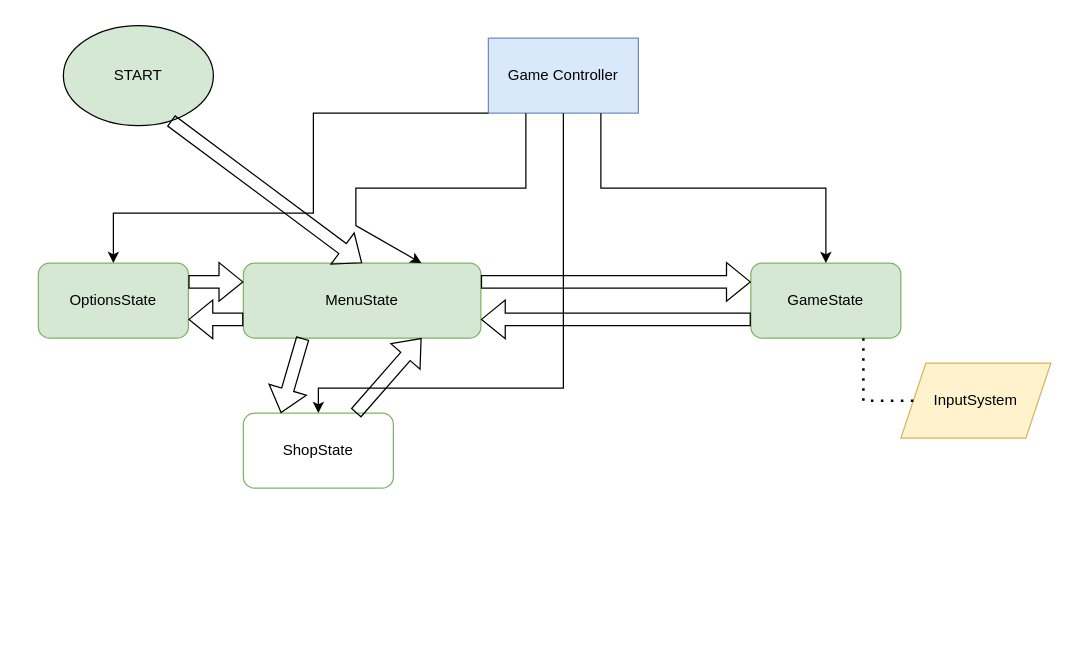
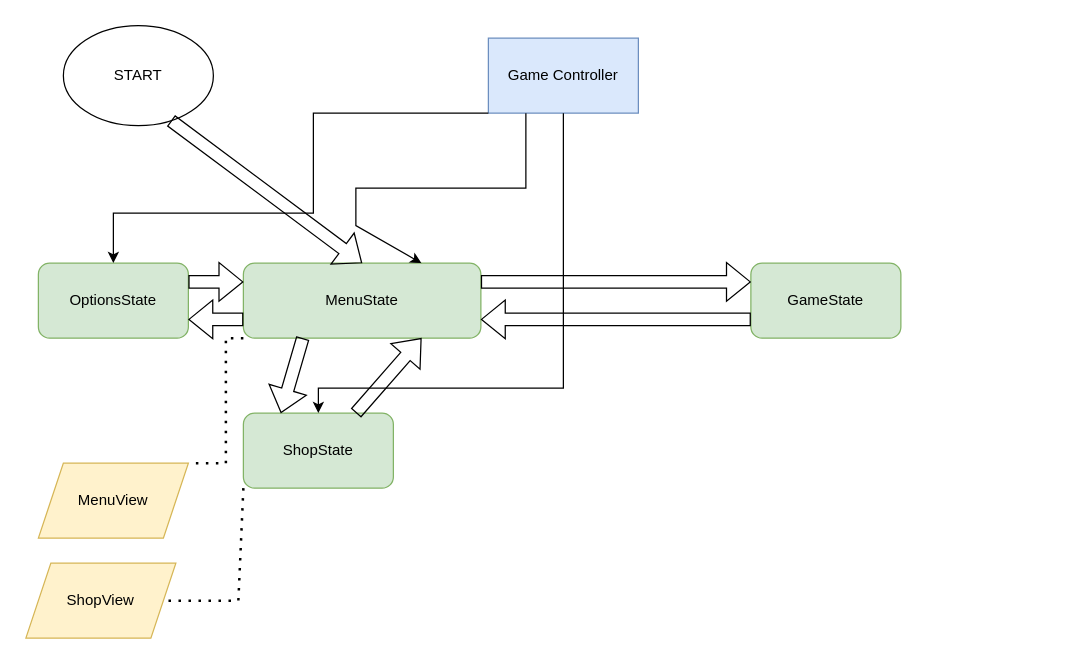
  <mxCell id="0" />
  <mxCell id="1" parent="0" />
- <mxCell id="2" value="START" style="ellipse;whiteSpace=wrap;html=1;strokeWidth=1;fillColor=#d5e8d4;" vertex="1" parent="1"><mxGeometry x="50" y="20" width="120" height="80" as="geometry" /></mxCell>
+ <mxCell id="2" value="START" style="ellipse;whiteSpace=wrap;html=1;strokeWidth=1;" vertex="1" parent="1"><mxGeometry x="50" y="20" width="120" height="80" as="geometry" /></mxCell>
  <mxCell id="3" value="Game Controller" style="rounded=0;whiteSpace=wrap;html=1;fillColor=#dae8fc;strokeColor=#6c8ebf;" vertex="1" parent="1"><mxGeometry x="390" y="30" width="120" height="60" as="geometry" /></mxCell>
  <mxCell id="4" value="MenuState" style="rounded=1;whiteSpace=wrap;html=1;fillColor=#d5e8d4;strokeColor=#82b366;" vertex="1" parent="1"><mxGeometry x="194" y="210" width="190" height="60" as="geometry" /></mxCell>
  <mxCell id="5" value="GameState" style="rounded=1;whiteSpace=wrap;html=1;fillColor=#d5e8d4;strokeColor=#82b366;" vertex="1" parent="1"><mxGeometry x="600" y="210" width="120" height="60" as="geometry" /></mxCell>
- <mxCell id="6" value="ShopState" style="rounded=1;whiteSpace=wrap;html=1;fillColor=#ffffff;strokeColor=#82b366;" vertex="1" parent="1"><mxGeometry x="194" y="330" width="120" height="60" as="geometry" /></mxCell>
+ <mxCell id="6" value="ShopState" style="rounded=1;whiteSpace=wrap;html=1;fillColor=#d5e8d4;strokeColor=#82b366;" vertex="1" parent="1"><mxGeometry x="194" y="330" width="120" height="60" as="geometry" /></mxCell>
  <mxCell id="7" value="OptionsState" style="rounded=1;whiteSpace=wrap;html=1;fillColor=#d5e8d4;strokeColor=#82b366;" vertex="1" parent="1"><mxGeometry x="30" y="210" width="120" height="60" as="geometry" /></mxCell>
  <mxCell id="8" value="" style="shape=flexArrow;endArrow=classic;html=1;rounded=0;exitX=0.717;exitY=0.95;exitDx=0;exitDy=0;exitPerimeter=0;entryX=0.5;entryY=0;entryDx=0;entryDy=0;" edge="1" parent="1" source="2" target="4"><mxGeometry width="50" height="50" relative="1" as="geometry"><mxPoint x="410" y="370" as="sourcePoint" /><mxPoint x="180" y="140" as="targetPoint" /></mxGeometry></mxCell>
  <mxCell id="9" value="" style="shape=flexArrow;endArrow=classic;html=1;rounded=0;entryX=0.25;entryY=0;entryDx=0;entryDy=0;exitX=0.25;exitY=1;exitDx=0;exitDy=0;" edge="1" parent="1" source="4" target="6"><mxGeometry width="50" height="50" relative="1" as="geometry"><mxPoint x="410" y="370" as="sourcePoint" /><mxPoint x="460" y="320" as="targetPoint" /></mxGeometry></mxCell>
  <mxCell id="10" value="" style="shape=flexArrow;endArrow=classic;html=1;rounded=0;exitX=0.75;exitY=0;exitDx=0;exitDy=0;entryX=0.75;entryY=1;entryDx=0;entryDy=0;" edge="1" parent="1" source="6" target="4"><mxGeometry width="50" height="50" relative="1" as="geometry"><mxPoint x="410" y="370" as="sourcePoint" /><mxPoint x="460" y="320" as="targetPoint" /></mxGeometry></mxCell>
  <mxCell id="11" value="" style="shape=flexArrow;endArrow=classic;html=1;rounded=0;exitX=0;exitY=0.75;exitDx=0;exitDy=0;entryX=1;entryY=0.75;entryDx=0;entryDy=0;" edge="1" parent="1" source="4" target="7"><mxGeometry width="50" height="50" relative="1" as="geometry"><mxPoint x="410" y="370" as="sourcePoint" /><mxPoint x="460" y="320" as="targetPoint" /></mxGeometry></mxCell>
  <mxCell id="12" value="" style="shape=flexArrow;endArrow=classic;html=1;rounded=0;exitX=1;exitY=0.25;exitDx=0;exitDy=0;entryX=0;entryY=0.25;entryDx=0;entryDy=0;" edge="1" parent="1" source="7" target="4"><mxGeometry width="50" height="50" relative="1" as="geometry"><mxPoint x="410" y="370" as="sourcePoint" /><mxPoint x="460" y="320" as="targetPoint" /></mxGeometry></mxCell>
  <mxCell id="13" value="" style="shape=flexArrow;endArrow=classic;html=1;rounded=0;exitX=1;exitY=0.25;exitDx=0;exitDy=0;entryX=0;entryY=0.25;entryDx=0;entryDy=0;" edge="1" parent="1" source="4" target="5"><mxGeometry width="50" height="50" relative="1" as="geometry"><mxPoint x="410" y="370" as="sourcePoint" /><mxPoint x="460" y="320" as="targetPoint" /></mxGeometry></mxCell>
  <mxCell id="14" value="" style="shape=flexArrow;endArrow=classic;html=1;rounded=0;exitX=0;exitY=0.75;exitDx=0;exitDy=0;entryX=1;entryY=0.75;entryDx=0;entryDy=0;" edge="1" parent="1" source="5" target="4"><mxGeometry width="50" height="50" relative="1" as="geometry"><mxPoint x="410" y="370" as="sourcePoint" /><mxPoint x="460" y="320" as="targetPoint" /></mxGeometry></mxCell>
  <mxCell id="15" value="" style="endArrow=classic;html=1;rounded=0;exitX=0;exitY=1;exitDx=0;exitDy=0;entryX=0.5;entryY=0;entryDx=0;entryDy=0;" edge="1" parent="1" source="3" target="7"><mxGeometry width="50" height="50" relative="1" as="geometry"><mxPoint x="510" y="400" as="sourcePoint" /><mxPoint x="560" y="350" as="targetPoint" /><Array as="points"><mxPoint x="250" y="90" /><mxPoint x="250" y="170" /><mxPoint x="90" y="170" /></Array></mxGeometry></mxCell>
  <mxCell id="16" value="" style="endArrow=classic;html=1;rounded=0;exitX=0.25;exitY=1;exitDx=0;exitDy=0;entryX=0.75;entryY=0;entryDx=0;entryDy=0;" edge="1" parent="1" source="3" target="4"><mxGeometry width="50" height="50" relative="1" as="geometry"><mxPoint x="510" y="400" as="sourcePoint" /><mxPoint x="560" y="350" as="targetPoint" /><Array as="points"><mxPoint x="420" y="150" /><mxPoint x="320" y="150" /><mxPoint x="284" y="150" /><mxPoint x="284" y="180" /></Array></mxGeometry></mxCell>
  <mxCell id="17" value="" style="endArrow=classic;html=1;rounded=0;exitX=0.5;exitY=1;exitDx=0;exitDy=0;entryX=0.5;entryY=0;entryDx=0;entryDy=0;" edge="1" parent="1" source="3" target="6"><mxGeometry width="50" height="50" relative="1" as="geometry"><mxPoint x="510" y="400" as="sourcePoint" /><mxPoint x="560" y="350" as="targetPoint" /><Array as="points"><mxPoint x="450" y="310" /><mxPoint x="254" y="310" /></Array></mxGeometry></mxCell>
- <mxCell id="18" value="" style="endArrow=classic;html=1;rounded=0;exitX=0.75;exitY=1;exitDx=0;exitDy=0;entryX=0.5;entryY=0;entryDx=0;entryDy=0;" edge="1" parent="1" source="3" target="5"><mxGeometry width="50" height="50" relative="1" as="geometry"><mxPoint x="510" y="400" as="sourcePoint" /><mxPoint x="560" y="350" as="targetPoint" /><Array as="points"><mxPoint x="480" y="150" /><mxPoint x="660" y="150" /></Array></mxGeometry></mxCell>
- <mxCell id="23" value="InputSystem" style="shape=parallelogram;perimeter=parallelogramPerimeter;whiteSpace=wrap;html=1;fixedSize=1;fillColor=#fff2cc;strokeColor=#d6b656;" vertex="1" parent="1"><mxGeometry x="720" y="290" width="120" height="60" as="geometry" /></mxCell>
- <mxCell id="24" value="" style="endArrow=none;dashed=1;html=1;dashPattern=1 3;strokeWidth=2;rounded=0;entryX=0.75;entryY=1;entryDx=0;entryDy=0;" edge="1" parent="1" source="23" target="5"><mxGeometry width="50" height="50" relative="1" as="geometry"><mxPoint x="580" y="380" as="sourcePoint" /><mxPoint x="630" y="330" as="targetPoint" /><Array as="points"><mxPoint x="690" y="320" /></Array></mxGeometry></mxCell>
+ <mxCell id="19" value="MenuView" style="shape=parallelogram;perimeter=parallelogramPerimeter;whiteSpace=wrap;html=1;fixedSize=1;fillColor=#fff2cc;strokeColor=#d6b656;" vertex="1" parent="1"><mxGeometry x="30" y="370" width="120" height="60" as="geometry" /></mxCell>
+ <mxCell id="20" value="ShopView" style="shape=parallelogram;perimeter=parallelogramPerimeter;whiteSpace=wrap;html=1;fixedSize=1;fillColor=#fff2cc;strokeColor=#d6b656;" vertex="1" parent="1"><mxGeometry y="450" width="120" height="60" as="geometry" x="20" /></mxCell>
+ <mxCell id="21" value="" style="endArrow=none;dashed=1;html=1;dashPattern=1 3;strokeWidth=2;rounded=0;exitX=0;exitY=1;exitDx=0;exitDy=0;entryX=1;entryY=0;entryDx=0;entryDy=0;" edge="1" parent="1" source="4" target="19"><mxGeometry width="50" height="50" relative="1" as="geometry"><mxPoint x="510" y="400" as="sourcePoint" /><mxPoint x="560" y="350" as="targetPoint" /><Array as="points"><mxPoint x="180" y="270" /><mxPoint x="180" y="370" /></Array></mxGeometry></mxCell>
+ <mxCell id="22" value="" style="endArrow=none;dashed=1;html=1;dashPattern=1 3;strokeWidth=2;rounded=0;exitX=0;exitY=1;exitDx=0;exitDy=0;entryX=1;entryY=0.5;entryDx=0;entryDy=0;" edge="1" parent="1" source="6" target="20"><mxGeometry width="50" height="50" relative="1" as="geometry"><mxPoint x="510" y="400" as="sourcePoint" /><mxPoint x="560" y="350" as="targetPoint" /><Array as="points"><mxPoint x="190" y="480" /></Array></mxGeometry></mxCell>
